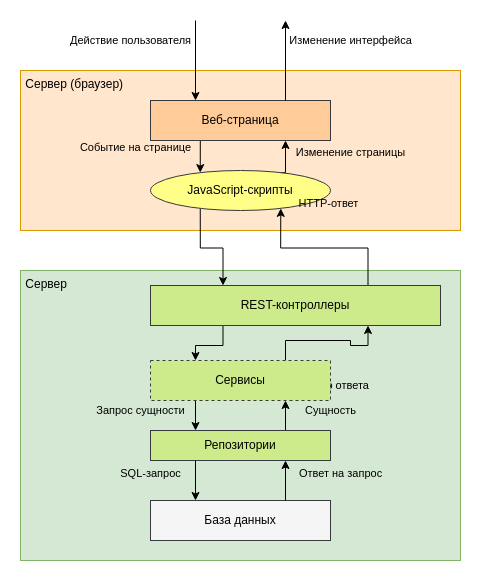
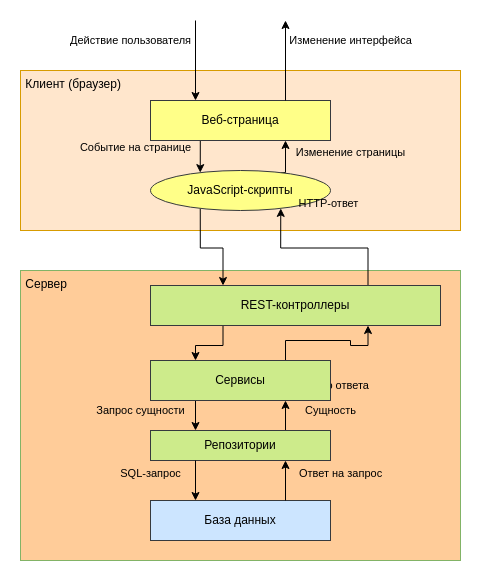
  <mxCell id="0" />
  <mxCell id="1" parent="0" />
- <mxCell id="2" value="&amp;nbsp;Сервер (браузер)" style="rounded=0;whiteSpace=wrap;html=1;align=left;verticalAlign=top;fillColor=#ffe6cc;strokeColor=#d79b00;" parent="1" vertex="1"><mxGeometry x="20" y="70" width="440" height="160" as="geometry" /></mxCell>
- <mxCell id="3" value="&amp;nbsp;Сервер" style="rounded=0;whiteSpace=wrap;html=1;verticalAlign=top;align=left;fillColor=#d5e8d4;strokeColor=#82b366;" parent="1" vertex="1"><mxGeometry x="20" y="270" width="440" height="290" as="geometry" /></mxCell>
+ <mxCell id="2" value="&amp;nbsp;Клиент (браузер)" style="rounded=0;whiteSpace=wrap;html=1;align=left;verticalAlign=top;fillColor=#ffe6cc;strokeColor=#d79b00;" parent="1" vertex="1"><mxGeometry x="20" y="70" width="440" height="160" as="geometry" /></mxCell>
+ <mxCell id="3" value="&amp;nbsp;Сервер" style="rounded=0;whiteSpace=wrap;html=1;verticalAlign=top;align=left;fillColor=#ffcc99;strokeColor=#82b366;" parent="1" vertex="1"><mxGeometry x="20" y="270" width="440" height="290" as="geometry" /></mxCell>
  <mxCell id="4" value="Событие на странице" style="edgeStyle=orthogonalEdgeStyle;rounded=0;orthogonalLoop=1;jettySize=auto;html=1;exitX=0.25;exitY=1;exitDx=0;exitDy=0;entryX=0.25;entryY=0;entryDx=0;entryDy=0;labelBackgroundColor=none;" parent="1" source="5" target="8" edge="1"><mxGeometry x="-0.333" y="-65" relative="1" as="geometry"><mxPoint as="offset" /></mxGeometry></mxCell>
- <mxCell id="5" value="Веб-страница" style="rounded=0;whiteSpace=wrap;html=1;fillColor=#ffcc99;strokeColor=#36393d;" parent="1" vertex="1"><mxGeometry x="150" y="100" width="180" height="40" as="geometry" /></mxCell>
+ <mxCell id="5" value="Веб-страница" style="rounded=0;whiteSpace=wrap;html=1;fillColor=#ffff88;strokeColor=#36393d;" parent="1" vertex="1"><mxGeometry x="150" y="100" width="180" height="40" as="geometry" /></mxCell>
  <mxCell id="6" value="HTTP-запрос" style="edgeStyle=orthogonalEdgeStyle;rounded=0;orthogonalLoop=1;jettySize=auto;html=1;exitX=0.25;exitY=1;exitDx=0;exitDy=0;entryX=0.25;entryY=0;entryDx=0;entryDy=0;labelBackgroundColor=none;" parent="1" source="8" target="11" edge="1"><mxGeometry x="0.067" y="-45" relative="1" as="geometry"><mxPoint as="offset" /></mxGeometry></mxCell>
  <mxCell id="7" value="Изменение страницы" style="edgeStyle=orthogonalEdgeStyle;rounded=0;orthogonalLoop=1;jettySize=auto;html=1;exitX=0.75;exitY=0;exitDx=0;exitDy=0;entryX=0.75;entryY=1;entryDx=0;entryDy=0;labelBackgroundColor=none;" parent="1" source="8" target="5" edge="1"><mxGeometry x="0.333" y="-65" relative="1" as="geometry"><mxPoint as="offset" /></mxGeometry></mxCell>
  <mxCell id="8" value="JavaScript-скрипты" style="ellipse;whiteSpace=wrap;html=1;fillColor=#ffff88;strokeColor=#36393d;" parent="1" vertex="1"><mxGeometry x="150" y="170" width="180" height="40" as="geometry" /></mxCell>
  <mxCell id="9" value="Тело запроса" style="edgeStyle=orthogonalEdgeStyle;rounded=0;orthogonalLoop=1;jettySize=auto;html=1;exitX=0.25;exitY=1;exitDx=0;exitDy=0;entryX=0.25;entryY=0;entryDx=0;entryDy=0;labelBackgroundColor=none;" parent="1" source="11" target="14" edge="1"><mxGeometry x="-0.143" y="-45" relative="1" as="geometry"><mxPoint as="offset" /></mxGeometry></mxCell>
  <mxCell id="10" value="HTTP-ответ" style="edgeStyle=orthogonalEdgeStyle;rounded=0;orthogonalLoop=1;jettySize=auto;html=1;exitX=0.75;exitY=0;exitDx=0;exitDy=0;entryX=0.75;entryY=1;entryDx=0;entryDy=0;labelBackgroundColor=none;" parent="1" source="11" target="8" edge="1"><mxGeometry x="-0.067" y="-45" relative="1" as="geometry"><mxPoint as="offset" /></mxGeometry></mxCell>
  <mxCell id="11" value="REST-контроллеры" style="rounded=0;whiteSpace=wrap;html=1;fillColor=#cdeb8b;strokeColor=#36393d;" parent="1" vertex="1"><mxGeometry x="150" y="285" width="290" height="40" as="geometry" /></mxCell>
  <mxCell id="12" value="Запрос сущности" style="edgeStyle=orthogonalEdgeStyle;rounded=0;orthogonalLoop=1;jettySize=auto;html=1;exitX=0.25;exitY=1;exitDx=0;exitDy=0;entryX=0.25;entryY=0;entryDx=0;entryDy=0;labelBackgroundColor=none;" parent="1" source="14" target="16" edge="1"><mxGeometry x="-0.333" y="-55" relative="1" as="geometry"><mxPoint as="offset" /></mxGeometry></mxCell>
  <mxCell id="13" value="Тело ответа" style="edgeStyle=orthogonalEdgeStyle;rounded=0;orthogonalLoop=1;jettySize=auto;html=1;exitX=0.75;exitY=0;exitDx=0;exitDy=0;entryX=0.75;entryY=1;entryDx=0;entryDy=0;labelBackgroundColor=none;" parent="1" source="14" target="11" edge="1"><mxGeometry x="0.143" y="-45" relative="1" as="geometry"><mxPoint as="offset" /></mxGeometry></mxCell>
- <mxCell id="14" value="Сервисы" style="rounded=0;whiteSpace=wrap;html=1;fillColor=#cdeb8b;strokeColor=#36393d;dashed=1;" parent="1" vertex="1"><mxGeometry x="150" y="360" width="180" height="40" as="geometry" /></mxCell>
+ <mxCell id="14" value="Сервисы" style="rounded=0;whiteSpace=wrap;html=1;fillColor=#cdeb8b;strokeColor=#36393d;" parent="1" vertex="1"><mxGeometry x="150" y="360" width="180" height="40" as="geometry" /></mxCell>
  <mxCell id="15" value="Сущность" style="edgeStyle=orthogonalEdgeStyle;rounded=0;orthogonalLoop=1;jettySize=auto;html=1;exitX=0.75;exitY=0;exitDx=0;exitDy=0;entryX=0.75;entryY=1;entryDx=0;entryDy=0;labelBackgroundColor=none;" parent="1" source="16" target="14" edge="1"><mxGeometry x="0.333" y="-45" relative="1" as="geometry"><mxPoint as="offset" /></mxGeometry></mxCell>
  <mxCell id="16" value="Репозитории" style="rounded=0;whiteSpace=wrap;html=1;fillColor=#cdeb8b;strokeColor=#36393d;" parent="1" vertex="1"><mxGeometry x="150" y="430" width="180" height="30" as="geometry" /></mxCell>
- <mxCell id="17" value="База данных" style="rounded=0;whiteSpace=wrap;html=1;fillColor=#f5f5f5;strokeColor=#36393d;" parent="1" vertex="1"><mxGeometry x="150" y="500" width="180" height="40" as="geometry" /></mxCell>
+ <mxCell id="17" value="База данных" style="rounded=0;whiteSpace=wrap;html=1;fillColor=#cce5ff;strokeColor=#36393d;" parent="1" vertex="1"><mxGeometry x="150" y="500" width="180" height="40" as="geometry" /></mxCell>
  <mxCell id="18" value="Ответ на запрос" style="endArrow=classic;html=1;rounded=0;exitX=0.75;exitY=0;exitDx=0;exitDy=0;entryX=0.75;entryY=1;entryDx=0;entryDy=0;labelBackgroundColor=none;" parent="1" source="17" target="16" edge="1"><mxGeometry x="0.333" y="-55" width="50" height="50" relative="1" as="geometry"><mxPoint x="190" y="230" as="sourcePoint" /><mxPoint x="285" y="540" as="targetPoint" /><mxPoint as="offset" /></mxGeometry></mxCell>
  <mxCell id="19" value="SQL-запрос" style="endArrow=classic;html=1;rounded=0;exitX=0.25;exitY=1;exitDx=0;exitDy=0;entryX=0.25;entryY=0;entryDx=0;entryDy=0;labelBackgroundColor=none;" parent="1" source="16" target="17" edge="1"><mxGeometry x="-0.333" y="-45" width="50" height="50" relative="1" as="geometry"><mxPoint x="190" y="230" as="sourcePoint" /><mxPoint x="195" y="500" as="targetPoint" /><mxPoint as="offset" /></mxGeometry></mxCell>
  <mxCell id="20" value="Действие пользователя" style="endArrow=classic;html=1;rounded=0;entryX=0.25;entryY=0;entryDx=0;entryDy=0;labelBackgroundColor=none;" parent="1" target="5" edge="1"><mxGeometry x="-0.5" y="-65" width="50" height="50" relative="1" as="geometry"><mxPoint x="195" y="20" as="sourcePoint" /><mxPoint x="240" y="180" as="targetPoint" /><mxPoint as="offset" /></mxGeometry></mxCell>
  <mxCell id="21" value="Изменение интерфейса" style="endArrow=classic;html=1;rounded=0;exitX=0.75;exitY=0;exitDx=0;exitDy=0;" parent="1" source="5" edge="1"><mxGeometry x="0.5" y="-65" width="50" height="50" relative="1" as="geometry"><mxPoint x="220" y="120" as="sourcePoint" /><mxPoint x="285" y="20" as="targetPoint" /><mxPoint as="offset" /></mxGeometry></mxCell>
